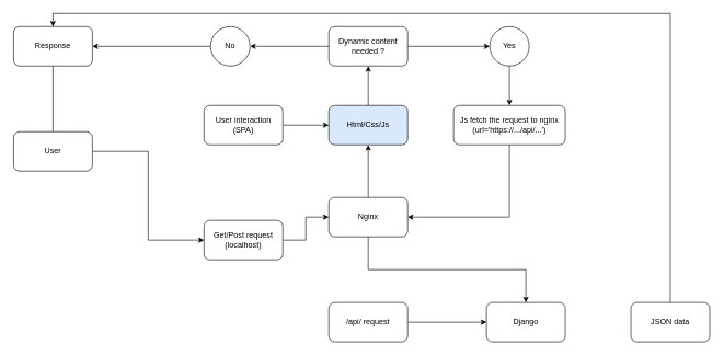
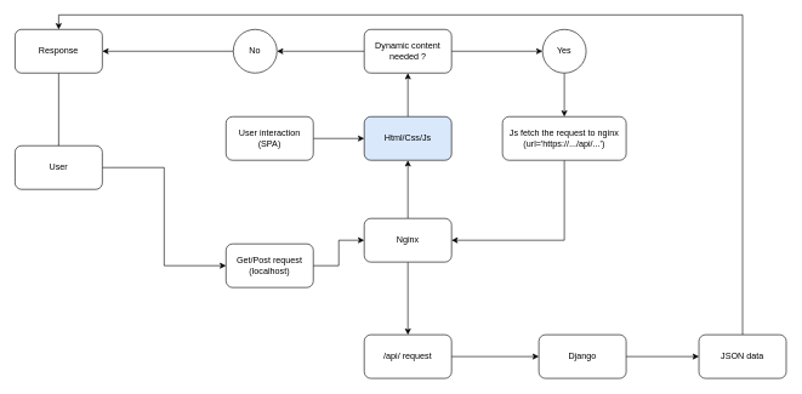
  <mxCell id="0" />
  <mxCell id="1" parent="0" />
  <mxCell id="2" style="edgeStyle=orthogonalEdgeStyle;rounded=0;orthogonalLoop=1;jettySize=auto;html=1;entryX=0;entryY=0.5;entryDx=0;entryDy=0;" edge="1" parent="1" source="3" target="19"><mxGeometry relative="1" as="geometry" /></mxCell>
  <mxCell id="3" value="User" style="rounded=1;whiteSpace=wrap;html=1;" parent="1" vertex="1"><mxGeometry x="20" y="200" width="120" height="60" as="geometry" /></mxCell>
  <mxCell id="4" style="edgeStyle=orthogonalEdgeStyle;rounded=0;orthogonalLoop=1;jettySize=auto;html=1;exitX=0.5;exitY=0;exitDx=0;exitDy=0;entryX=0.5;entryY=1;entryDx=0;entryDy=0;" parent="1" source="6" target="8" edge="1"><mxGeometry relative="1" as="geometry" /></mxCell>
- <mxCell id="5" style="edgeStyle=orthogonalEdgeStyle;rounded=0;orthogonalLoop=1;jettySize=auto;html=1;exitX=0.5;exitY=1;exitDx=0;exitDy=0;" parent="1" source="6" target="23" edge="1"><mxGeometry relative="1" as="geometry" /></mxCell>
+ <mxCell id="5" style="edgeStyle=orthogonalEdgeStyle;rounded=0;orthogonalLoop=1;jettySize=auto;html=1;exitX=0.5;exitY=1;exitDx=0;exitDy=0;entryX=0.5;entryY=0;entryDx=0;entryDy=0;" parent="1" source="6" target="21" edge="1"><mxGeometry relative="1" as="geometry" /></mxCell>
  <mxCell id="6" value="Nginx" style="rounded=1;whiteSpace=wrap;html=1;" parent="1" vertex="1"><mxGeometry x="500" y="300" width="120" height="60" as="geometry" /></mxCell>
  <mxCell id="7" style="edgeStyle=orthogonalEdgeStyle;rounded=0;orthogonalLoop=1;jettySize=auto;html=1;exitX=0.5;exitY=0;exitDx=0;exitDy=0;entryX=0.5;entryY=1;entryDx=0;entryDy=0;" parent="1" source="8" target="11" edge="1"><mxGeometry relative="1" as="geometry" /></mxCell>
  <mxCell id="8" value="&lt;div&gt;Html/Css/Js&lt;br&gt;&lt;/div&gt;" style="rounded=1;whiteSpace=wrap;html=1;fillColor=#dae8fc;" parent="1" vertex="1"><mxGeometry x="500" y="160" width="120" height="60" as="geometry" /></mxCell>
  <mxCell id="9" style="edgeStyle=orthogonalEdgeStyle;rounded=0;orthogonalLoop=1;jettySize=auto;html=1;exitX=0;exitY=0.5;exitDx=0;exitDy=0;entryX=1;entryY=0.5;entryDx=0;entryDy=0;" parent="1" source="11" target="15" edge="1"><mxGeometry relative="1" as="geometry"><mxPoint x="410" y="70" as="targetPoint" /></mxGeometry></mxCell>
  <mxCell id="10" style="edgeStyle=orthogonalEdgeStyle;rounded=0;orthogonalLoop=1;jettySize=auto;html=1;exitX=1;exitY=0.5;exitDx=0;exitDy=0;entryX=0;entryY=0.5;entryDx=0;entryDy=0;" parent="1" source="11" target="13" edge="1"><mxGeometry relative="1" as="geometry" /></mxCell>
  <mxCell id="11" value="Dynamic content needed ?" style="rounded=1;whiteSpace=wrap;html=1;" parent="1" vertex="1"><mxGeometry x="500" y="40" width="120" height="60" as="geometry" /></mxCell>
  <mxCell id="12" style="edgeStyle=orthogonalEdgeStyle;rounded=0;orthogonalLoop=1;jettySize=auto;html=1;entryX=0.5;entryY=0;entryDx=0;entryDy=0;" parent="1" source="13" target="17" edge="1"><mxGeometry relative="1" as="geometry" /></mxCell>
  <mxCell id="13" value="Yes" style="ellipse;whiteSpace=wrap;html=1;" parent="1" vertex="1"><mxGeometry x="745" y="40" width="60" height="60" as="geometry" /></mxCell>
  <mxCell id="14" style="edgeStyle=orthogonalEdgeStyle;rounded=0;orthogonalLoop=1;jettySize=auto;html=1;entryX=1;entryY=0.5;entryDx=0;entryDy=0;" edge="1" parent="1" source="15" target="27"><mxGeometry relative="1" as="geometry" /></mxCell>
  <mxCell id="15" value="No" style="ellipse;whiteSpace=wrap;html=1;" parent="1" vertex="1"><mxGeometry x="320" y="40" width="60" height="60" as="geometry" /></mxCell>
  <mxCell id="16" style="edgeStyle=orthogonalEdgeStyle;rounded=0;orthogonalLoop=1;jettySize=auto;html=1;exitX=0.5;exitY=1;exitDx=0;exitDy=0;entryX=1;entryY=0.5;entryDx=0;entryDy=0;" parent="1" source="17" target="6" edge="1"><mxGeometry relative="1" as="geometry" /></mxCell>
  <mxCell id="17" value="Js fetch the request to nginx (url='https://.../api/...')" style="rounded=1;whiteSpace=wrap;html=1;" parent="1" vertex="1"><mxGeometry x="690" y="160" width="170" height="60" as="geometry" /></mxCell>
  <mxCell id="18" style="edgeStyle=orthogonalEdgeStyle;rounded=0;orthogonalLoop=1;jettySize=auto;html=1;exitX=1;exitY=0.5;exitDx=0;exitDy=0;entryX=0;entryY=0.5;entryDx=0;entryDy=0;" parent="1" source="19" target="6" edge="1"><mxGeometry relative="1" as="geometry" /></mxCell>
  <mxCell id="19" value="Get/Post request (localhost)" style="rounded=1;whiteSpace=wrap;html=1;" parent="1" vertex="1"><mxGeometry x="310" y="335" width="120" height="60" as="geometry" /></mxCell>
  <mxCell id="20" style="edgeStyle=orthogonalEdgeStyle;rounded=0;orthogonalLoop=1;jettySize=auto;html=1;exitX=1;exitY=0.5;exitDx=0;exitDy=0;" parent="1" source="21" target="23" edge="1"><mxGeometry relative="1" as="geometry" /></mxCell>
  <mxCell id="21" value="/api/ request" style="rounded=1;whiteSpace=wrap;html=1;" parent="1" vertex="1"><mxGeometry x="500" y="460" width="120" height="60" as="geometry" /></mxCell>
+ <mxCell id="22" style="edgeStyle=orthogonalEdgeStyle;rounded=0;orthogonalLoop=1;jettySize=auto;html=1;exitX=1;exitY=0.5;exitDx=0;exitDy=0;" edge="1" parent="1" source="23" target="29"><mxGeometry relative="1" as="geometry" /></mxCell>
  <mxCell id="23" value="Django" style="rounded=1;whiteSpace=wrap;html=1;" parent="1" vertex="1"><mxGeometry x="740" y="460" width="120" height="60" as="geometry" /></mxCell>
  <mxCell id="24" style="edgeStyle=orthogonalEdgeStyle;rounded=0;orthogonalLoop=1;jettySize=auto;html=1;exitX=1;exitY=0.5;exitDx=0;exitDy=0;entryX=0;entryY=0.5;entryDx=0;entryDy=0;" parent="1" source="25" target="8" edge="1"><mxGeometry relative="1" as="geometry" /></mxCell>
  <mxCell id="25" value="User interaction (SPA)" style="rounded=1;whiteSpace=wrap;html=1;" parent="1" vertex="1"><mxGeometry x="310" y="160" width="120" height="60" as="geometry" /></mxCell>
  <mxCell id="26" style="edgeStyle=orthogonalEdgeStyle;rounded=0;orthogonalLoop=1;jettySize=auto;html=1;entryX=0.5;entryY=0;entryDx=0;entryDy=0;endArrow=none;" edge="1" parent="1" source="27" target="3"><mxGeometry relative="1" as="geometry" /></mxCell>
  <mxCell id="27" value="Response" style="rounded=1;whiteSpace=wrap;html=1;" vertex="1" parent="1"><mxGeometry x="20" y="40" width="120" height="60" as="geometry" /></mxCell>
  <mxCell id="28" style="edgeStyle=orthogonalEdgeStyle;rounded=0;orthogonalLoop=1;jettySize=auto;html=1;entryX=0.5;entryY=0;entryDx=0;entryDy=0;" edge="1" parent="1" source="29" target="27"><mxGeometry relative="1" as="geometry"><Array as="points"><mxPoint x="1020" y="20" /><mxPoint x="80" y="20" /></Array></mxGeometry></mxCell>
  <mxCell id="29" value="JSON data" style="rounded=1;whiteSpace=wrap;html=1;" vertex="1" parent="1"><mxGeometry x="960" y="460" width="120" height="60" as="geometry" /></mxCell>
